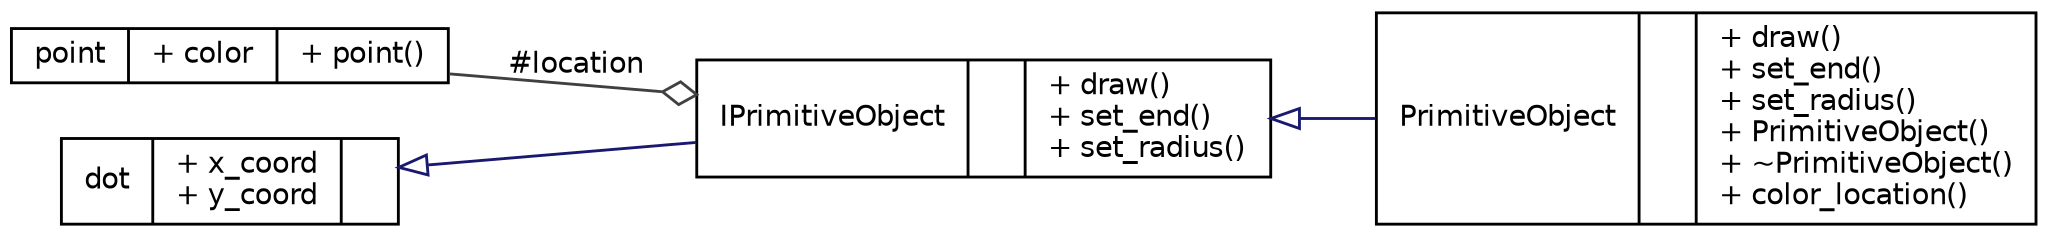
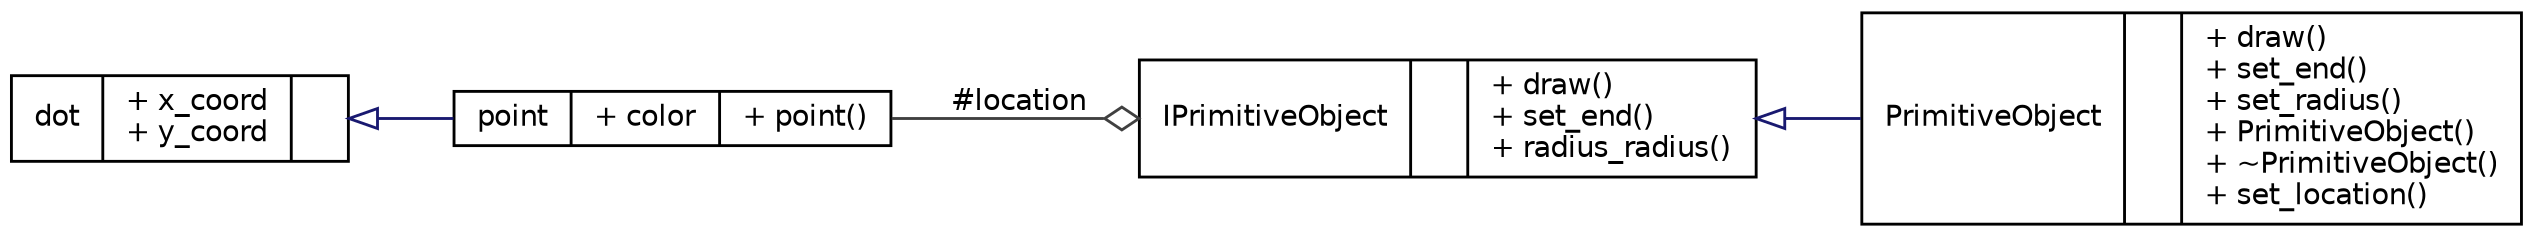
  digraph {
    rankdir=LR
    node [color=black fillcolor=white fontname=Helvetica fontsize=10 shape=record style=filled]
    edge [arrowtail=onormal color=midnightblue dir=back fontname=Helvetica fontsize=10 labelfontname=Helvetica labelfontsize=10 style=solid]
-   n1 [height=0.2 label="{PrimitiveObject\n||+ draw()\l+ set_end()\l+ set_radius()\l+ PrimitiveObject()\l+ ~PrimitiveObject()\l+ color_location()\l}" width=0.4]
-   n2 [height=0.2 label="{IPrimitiveObject\n||+ draw()\l+ set_end()\l+ set_radius()\l}" width=0.4]
+   n1 [height=0.2 label="{PrimitiveObject\n||+ draw()\l+ set_end()\l+ set_radius()\l+ PrimitiveObject()\l+ ~PrimitiveObject()\l+ set_location()\l}" width=0.4]
+   n2 [height=0.2 label="{IPrimitiveObject\n||+ draw()\l+ set_end()\l+ radius_radius()\l}" width=0.4]
    n3 [height=0.2 label="{point\n|+ color\l|+ point()\l}" width=0.4]
    n4 [height=0.2 label="{dot\n|+ x_coord\l+ y_coord\l|}" width=0.4]
    n2 -> n1
    n3 -> n2 [arrowhead=odiamond color=grey25 label=" #location" arrowtail="" dir=""]
-   n4 -> n2
+   n4 -> n3
  }
